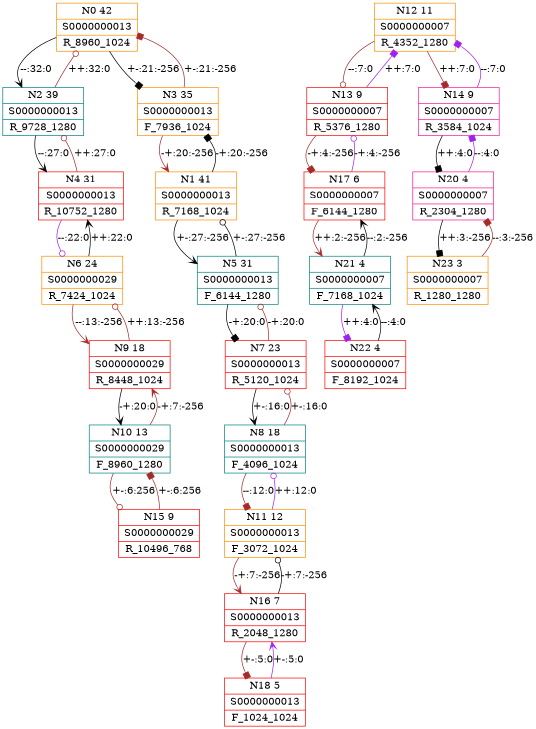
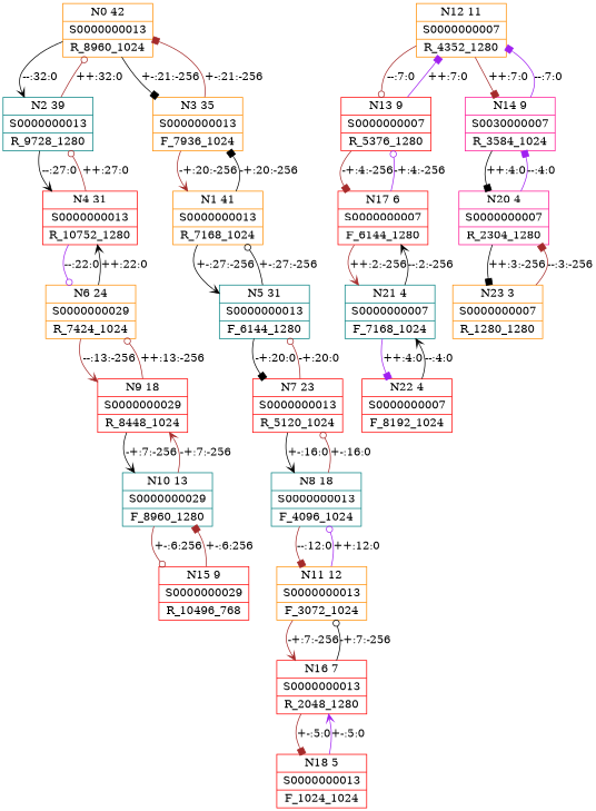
  digraph {
    node [color=red shape=record]
    edge [arrowhead=box color=brown]
    n1 [color=darkorange label="{N0 42 | S0000000013 | R_8960_1024}"]
    n2 [color=teal label="{N2 39 | S0000000013 | R_9728_1280}"]
    n3 [color=darkorange label="{N3 35 | S0000000013 | F_7936_1024}"]
    n4 [label="{N4 31 | S0000000013 | R_10752_1280}"]
    n5 [color=darkorange label="{N1 41 | S0000000013 | R_7168_1024}"]
    n6 [color=teal label="{N5 31 | S0000000013 | F_6144_1280}"]
    n7 [label="{N7 23 | S0000000013 | R_5120_1024}"]
    n8 [color=darkorange label="{N6 24 | S0000000029 | R_7424_1024}"]
    n9 [label="{N9 18 | S0000000029 | R_8448_1024}"]
    n10 [color=teal label="{N8 18 | S0000000013 | F_4096_1024}"]
    n11 [color=teal label="{N10 13 | S0000000029 | F_8960_1280}"]
    n12 [color=darkorange label="{N11 12 | S0000000013 | F_3072_1024}"]
    n13 [label="{N16 7 | S0000000013 | R_2048_1280}"]
    n14 [label="{N15 9 | S0000000029 | R_10496_768}"]
    n15 [label="{N18 5 | S0000000013 | F_1024_1024}"]
    n16 [color=darkorange label="{N12 11 | S0000000007 | R_4352_1280}"]
    n17 [label="{N13 9 | S0000000007 | R_5376_1280}"]
-   n18 [color=deeppink label="{N14 9 | S0000000007 | R_3584_1024}"]
+   n18 [color=deeppink label="{N14 9 | S0030000007 | R_3584_1024}"]
    n19 [label="{N17 6 | S0000000007 | F_6144_1280}"]
    n20 [color=deeppink label="{N20 4 | S0000000007 | R_2304_1280}"]
    n21 [color=teal label="{N21 4 | S0000000007 | F_7168_1024}"]
    n22 [color=darkorange label="{N23 3 | S0000000007 | R_1280_1280}"]
    n23 [label="{N22 4 | S0000000007 | F_8192_1024}"]
    n1 -> n2 [arrowhead=vee color=black label="--:32:0"]
    n1 -> n3 [color=black label="+-:21:-256"]
    n2 -> n1 [arrowhead=odot label="++:32:0"]
    n2 -> n4 [arrowhead=vee color=black label="--:27:0"]
    n3 -> n1 [label="+-:21:-256"]
    n3 -> n5 [arrowhead=vee label="-+:20:-256"]
    n4 -> n2 [arrowhead=odot label="++:27:0"]
    n4 -> n8 [arrowhead=odot color=purple label="--:22:0"]
    n5 -> n3 [color=black label="-+:20:-256"]
    n5 -> n6 [arrowhead=vee color=black label="+-:27:-256"]
    n6 -> n5 [arrowhead=odot color=black label="+-:27:-256"]
    n6 -> n7 [color=black label="-+:20:0"]
    n7 -> n6 [arrowhead=odot label="-+:20:0"]
    n7 -> n10 [arrowhead=vee color=black label="+-:16:0"]
    n8 -> n4 [arrowhead=vee color=black label="++:22:0"]
    n8 -> n9 [arrowhead=vee label="--:13:-256"]
    n9 -> n8 [arrowhead=odot label="++:13:-256"]
-   n9 -> n11 [arrowhead=vee color=black label="-+:20:0"]
+   n9 -> n11 [arrowhead=vee color=black label="-+:7:-256"]
    n10 -> n7 [arrowhead=odot label="+-:16:0"]
    n10 -> n12 [label="--:12:0"]
    n11 -> n9 [arrowhead=vee label="-+:7:-256"]
    n11 -> n14 [arrowhead=odot label="+-:6:256"]
    n12 -> n10 [arrowhead=odot color=purple label="++:12:0"]
    n12 -> n13 [arrowhead=vee label="-+:7:-256"]
    n13 -> n12 [arrowhead=odot color=black label="-+:7:-256"]
    n13 -> n15 [label="+-:5:0"]
    n14 -> n11 [label="+-:6:256"]
    n15 -> n13 [arrowhead=vee color=purple label="+-:5:0"]
    n16 -> n17 [arrowhead=odot label="--:7:0"]
    n16 -> n18 [label="++:7:0"]
    n17 -> n16 [color=purple label="++:7:0"]
    n17 -> n19 [label="-+:4:-256"]
    n18 -> n16 [color=purple label="--:7:0"]
    n18 -> n20 [color=black label="++:4:0"]
    n19 -> n17 [arrowhead=odot color=purple label="-+:4:-256"]
    n19 -> n21 [arrowhead=vee label="++:2:-256"]
    n20 -> n18 [color=purple label="--:4:0"]
    n20 -> n22 [color=black label="++:3:-256"]
    n21 -> n19 [arrowhead=vee color=black label="--:2:-256"]
    n21 -> n23 [color=purple label="++:4:0"]
    n22 -> n20 [label="--:3:-256"]
    n23 -> n21 [arrowhead=vee color=black label="--:4:0"]
  }
